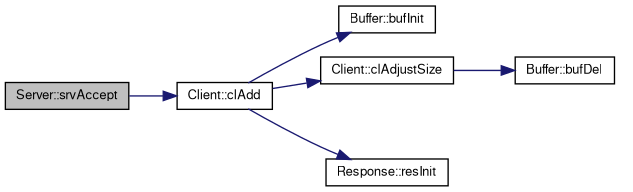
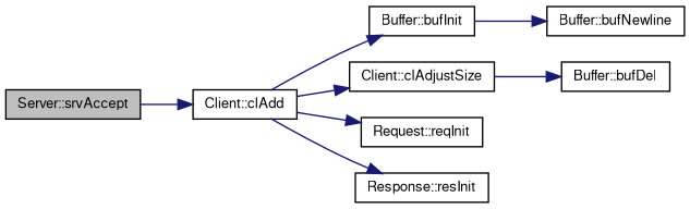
  digraph {
    rankdir=LR
    node [color=black fontname=FreeSans fontsize=10 shape=record]
    edge [color=midnightblue fontname=FreeSans fontsize=10 labelfontname=FreeSans labelfontsize=10 style=solid]
    n1 [fillcolor=grey75 fontcolor=black height=0.2 label="Server::srvAccept" style=filled width=0.4]
    n2 [height=0.2 label="Client::clAdd" width=0.4]
    n3 [height=0.2 label="Buffer::bufInit" width=0.4]
    n4 [height=0.2 label="Client::clAdjustSize" width=0.4]
+   n5 [height=0.2 label="Request::reqInit" width=0.4]
    n6 [height=0.2 label="Response::resInit" width=0.4]
+   n7 [height=0.2 label="Buffer::bufNewline" width=0.4]
    n8 [height=0.2 label="Buffer::bufDel" width=0.4]
    n1 -> n2
    n2 -> n3
    n2 -> n4
+   n2 -> n5
    n2 -> n6
+   n3 -> n7
    n4 -> n8
  }
